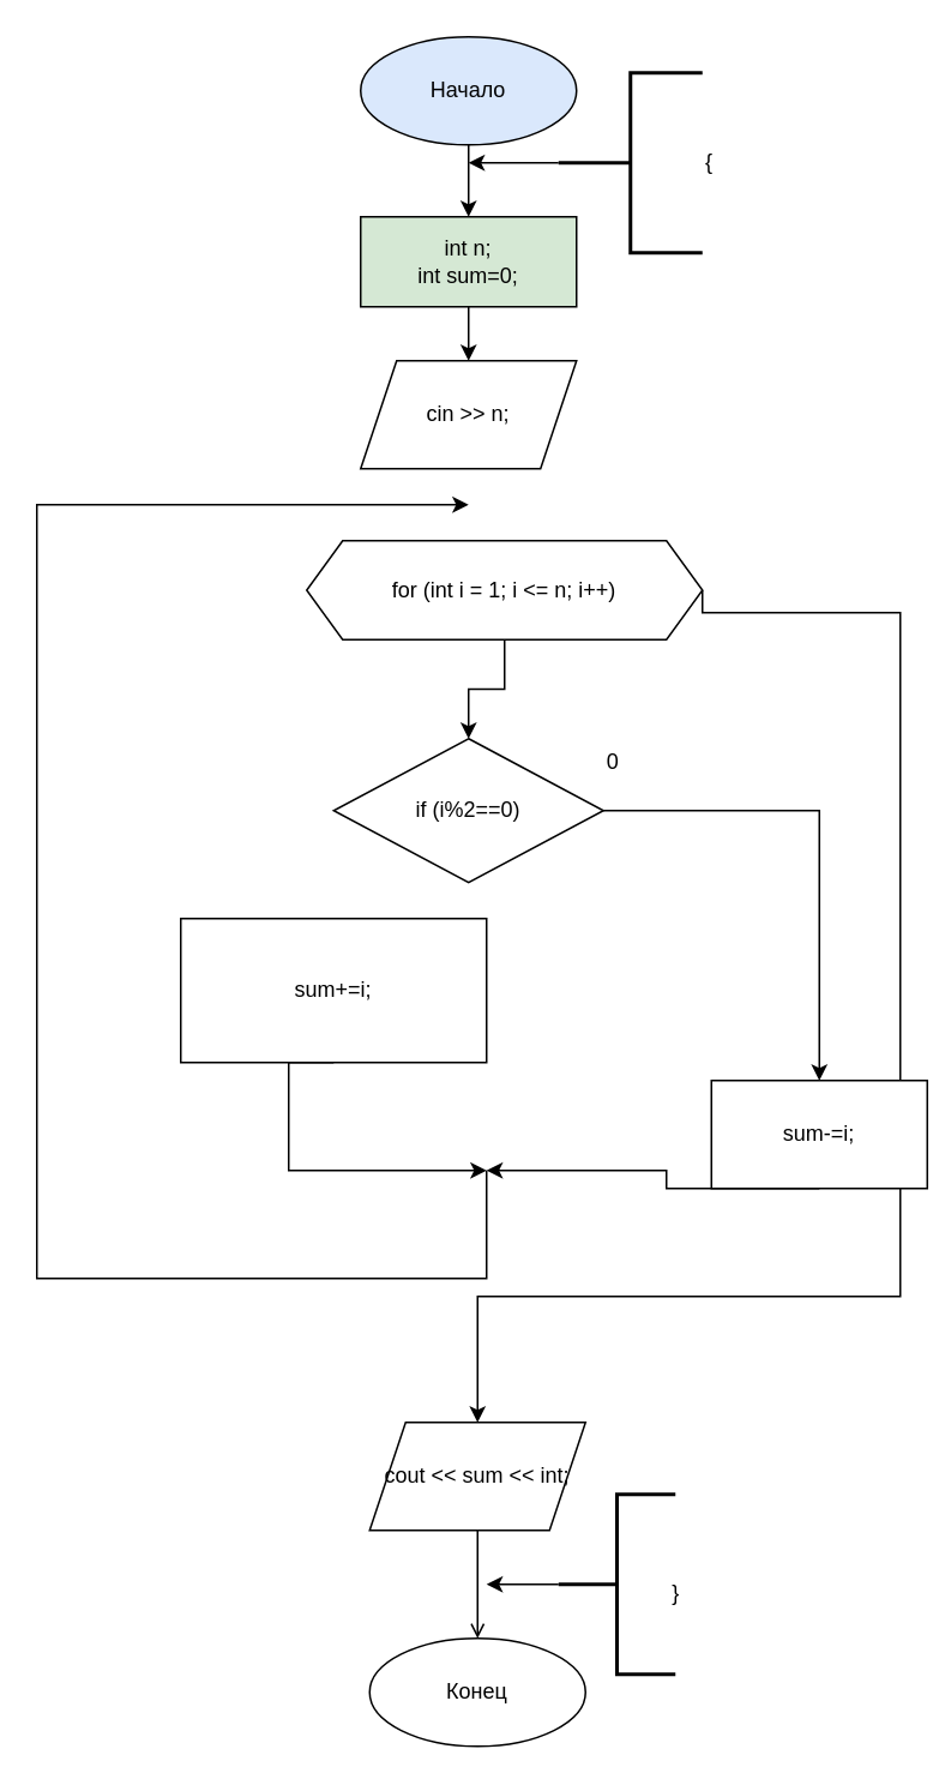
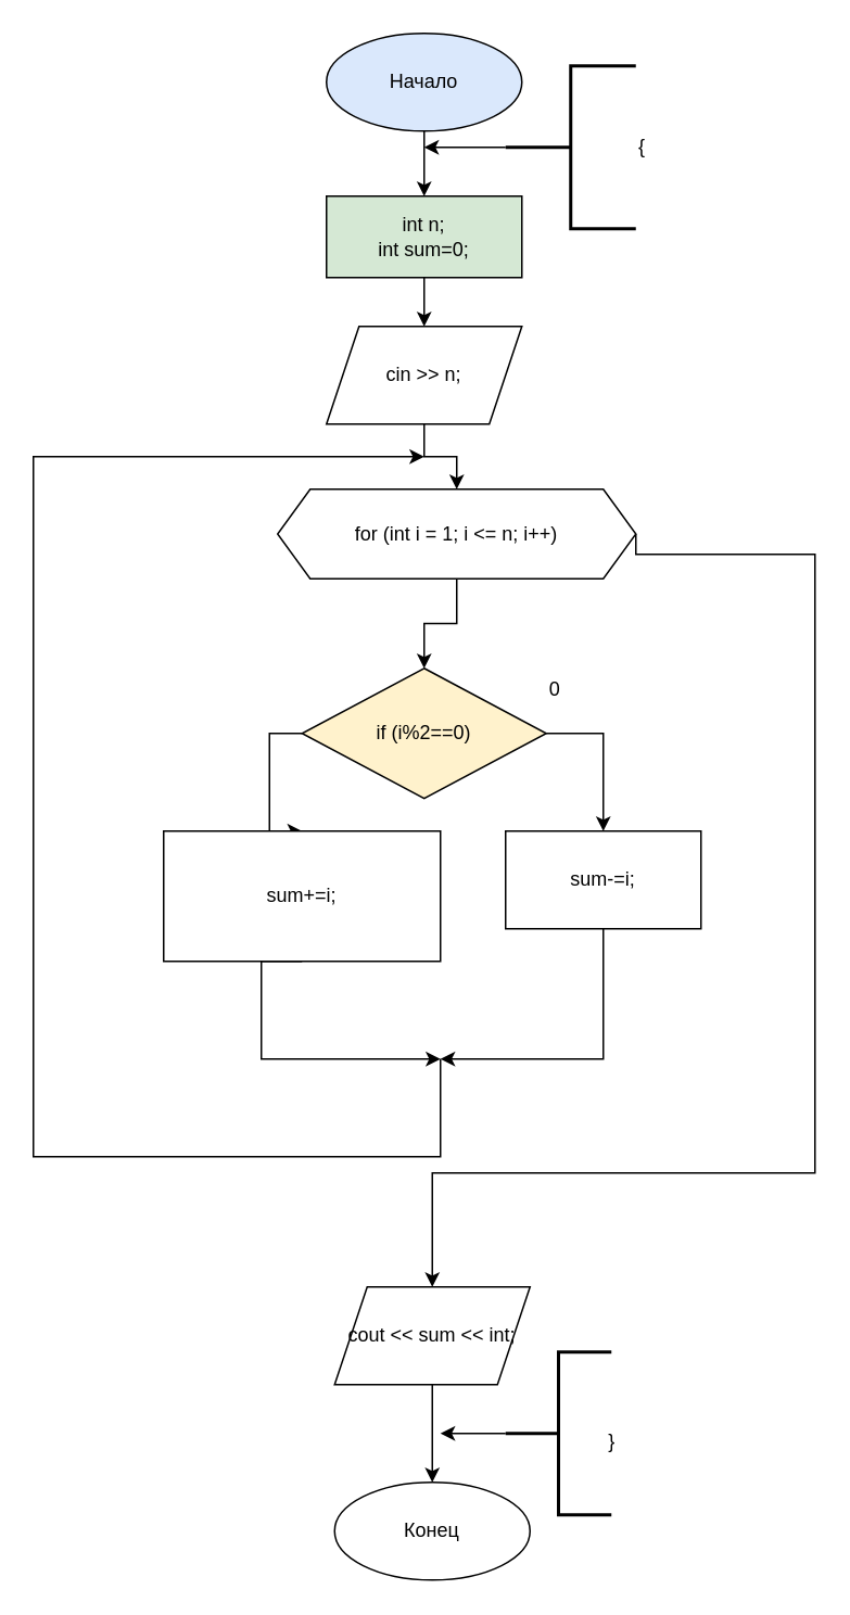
  <mxCell id="0" />
  <mxCell id="1" parent="0" />
  <mxCell id="2" style="edgeStyle=orthogonalEdgeStyle;rounded=0;orthogonalLoop=1;jettySize=auto;html=1;exitX=0.5;exitY=1;exitDx=0;exitDy=0;entryX=0.5;entryY=0;entryDx=0;entryDy=0;" edge="1" parent="1" source="3" target="5"><mxGeometry relative="1" as="geometry"><Array as="points"><mxPoint x="260" y="100" /><mxPoint x="260" y="100" /></Array></mxGeometry></mxCell>
  <mxCell id="3" value="Начало" style="ellipse;whiteSpace=wrap;html=1;fillColor=#dae8fc;" vertex="1" parent="1"><mxGeometry x="200" y="20" width="120" height="60" as="geometry" /></mxCell>
  <mxCell id="4" style="edgeStyle=orthogonalEdgeStyle;rounded=0;orthogonalLoop=1;jettySize=auto;html=1;exitX=0.5;exitY=1;exitDx=0;exitDy=0;entryX=0.5;entryY=0;entryDx=0;entryDy=0;" edge="1" parent="1" source="5" target="9"><mxGeometry relative="1" as="geometry" /></mxCell>
  <mxCell id="5" value="&lt;div&gt;int n;&lt;/div&gt;&lt;div&gt;int sum=0;&lt;/div&gt;" style="rounded=0;whiteSpace=wrap;html=1;fillColor=#d5e8d4;" vertex="1" parent="1"><mxGeometry x="200" y="120" width="120" height="50" as="geometry" /></mxCell>
  <mxCell id="6" style="edgeStyle=orthogonalEdgeStyle;rounded=0;orthogonalLoop=1;jettySize=auto;html=1;exitX=0;exitY=0.5;exitDx=0;exitDy=0;exitPerimeter=0;" edge="1" parent="1" source="7"><mxGeometry relative="1" as="geometry"><mxPoint x="260" y="90" as="targetPoint" /></mxGeometry></mxCell>
  <mxCell id="7" value="{" style="strokeWidth=2;html=1;shape=mxgraph.flowchart.annotation_2;align=left;labelPosition=right;pointerEvents=1;" vertex="1" parent="1"><mxGeometry x="310" y="40" width="80" height="100" as="geometry" /></mxCell>
+ <mxCell id="8" style="edgeStyle=orthogonalEdgeStyle;rounded=0;orthogonalLoop=1;jettySize=auto;html=1;exitX=0.5;exitY=1;exitDx=0;exitDy=0;entryX=0.5;entryY=0;entryDx=0;entryDy=0;" edge="1" parent="1" source="9" target="12"><mxGeometry relative="1" as="geometry" /></mxCell>
  <mxCell id="9" value="cin &amp;gt;&amp;gt; n;" style="shape=parallelogram;perimeter=parallelogramPerimeter;whiteSpace=wrap;html=1;fixedSize=1;" vertex="1" parent="1"><mxGeometry x="200" y="200" width="120" height="60" as="geometry" /></mxCell>
  <mxCell id="10" style="edgeStyle=orthogonalEdgeStyle;rounded=0;orthogonalLoop=1;jettySize=auto;html=1;entryX=0.5;entryY=0;entryDx=0;entryDy=0;" edge="1" parent="1" source="12" target="15"><mxGeometry relative="1" as="geometry" /></mxCell>
  <mxCell id="11" style="edgeStyle=orthogonalEdgeStyle;rounded=0;orthogonalLoop=1;jettySize=auto;html=1;exitX=1;exitY=0.5;exitDx=0;exitDy=0;entryX=0.5;entryY=0;entryDx=0;entryDy=0;" edge="1" parent="1" source="12" target="22"><mxGeometry relative="1" as="geometry"><mxPoint x="501.6" y="720" as="targetPoint" /><Array as="points"><mxPoint x="500" y="340" /><mxPoint x="500" y="720" /><mxPoint x="265" y="720" /></Array></mxGeometry></mxCell>
  <mxCell id="12" value="for (int i = 1; i &amp;lt;= n; i++)" style="shape=hexagon;perimeter=hexagonPerimeter2;whiteSpace=wrap;html=1;fixedSize=1;" vertex="1" parent="1"><mxGeometry x="170" y="300" width="220" height="55" as="geometry" /></mxCell>
+ <mxCell id="13" style="edgeStyle=orthogonalEdgeStyle;rounded=0;orthogonalLoop=1;jettySize=auto;html=1;exitX=0;exitY=0.5;exitDx=0;exitDy=0;" edge="1" parent="1" source="15" target="17"><mxGeometry relative="1" as="geometry" /></mxCell>
  <mxCell id="14" style="edgeStyle=orthogonalEdgeStyle;rounded=0;orthogonalLoop=1;jettySize=auto;html=1;exitX=1;exitY=0.5;exitDx=0;exitDy=0;entryX=0.5;entryY=0;entryDx=0;entryDy=0;" edge="1" parent="1" source="15" target="19"><mxGeometry relative="1" as="geometry" /></mxCell>
- <mxCell id="15" value="if (i%2==0)" style="rhombus;whiteSpace=wrap;html=1;" vertex="1" parent="1"><mxGeometry x="185" y="410" width="150" height="80" as="geometry" /></mxCell>
+ <mxCell id="15" value="if (i%2==0)" style="rhombus;whiteSpace=wrap;html=1;fillColor=#fff2cc;" vertex="1" parent="1"><mxGeometry x="185" y="410" width="150" height="80" as="geometry" /></mxCell>
  <mxCell id="16" style="edgeStyle=orthogonalEdgeStyle;rounded=0;orthogonalLoop=1;jettySize=auto;html=1;exitX=0.5;exitY=1;exitDx=0;exitDy=0;" edge="1" parent="1" source="17"><mxGeometry relative="1" as="geometry"><mxPoint x="270" y="650" as="targetPoint" /><Array as="points"><mxPoint x="160" y="650" /></Array></mxGeometry></mxCell>
  <mxCell id="17" value="sum+=i;" style="rounded=0;whiteSpace=wrap;html=1;" vertex="1" parent="1"><mxGeometry x="100" y="510" width="170" height="80" as="geometry" /></mxCell>
  <mxCell id="18" style="edgeStyle=orthogonalEdgeStyle;rounded=0;orthogonalLoop=1;jettySize=auto;html=1;exitX=0.5;exitY=1;exitDx=0;exitDy=0;" edge="1" parent="1" source="19"><mxGeometry relative="1" as="geometry"><mxPoint x="270" y="650" as="targetPoint" /><Array as="points"><mxPoint x="370" y="650" /></Array></mxGeometry></mxCell>
- <mxCell id="19" value="sum-=i;" style="rounded=0;whiteSpace=wrap;html=1;" vertex="1" parent="1"><mxGeometry x="395" y="600" width="120" height="60" as="geometry" /></mxCell>
+ <mxCell id="19" value="sum-=i;" style="rounded=0;whiteSpace=wrap;html=1;" vertex="1" parent="1"><mxGeometry x="310" y="510" width="120" height="60" as="geometry" /></mxCell>
  <mxCell id="20" value="0" style="text;html=1;align=center;verticalAlign=middle;resizable=0;points=[];autosize=1;strokeColor=none;fillColor=none;" vertex="1" parent="1"><mxGeometry x="325" y="408" width="30" height="30" as="geometry" /></mxCell>
- <mxCell id="21" style="edgeStyle=orthogonalEdgeStyle;rounded=0;orthogonalLoop=1;jettySize=auto;html=1;exitX=0.5;exitY=1;exitDx=0;exitDy=0;entryX=0.5;entryY=0;entryDx=0;entryDy=0;endArrow=open;" edge="1" parent="1" source="22" target="24"><mxGeometry relative="1" as="geometry" /></mxCell>
+ <mxCell id="21" style="edgeStyle=orthogonalEdgeStyle;rounded=0;orthogonalLoop=1;jettySize=auto;html=1;exitX=0.5;exitY=1;exitDx=0;exitDy=0;entryX=0.5;entryY=0;entryDx=0;entryDy=0;" edge="1" parent="1" source="22" target="24"><mxGeometry relative="1" as="geometry" /></mxCell>
  <mxCell id="22" value="cout &amp;lt;&amp;lt; sum &amp;lt;&amp;lt; int;" style="shape=parallelogram;perimeter=parallelogramPerimeter;whiteSpace=wrap;html=1;fixedSize=1;" vertex="1" parent="1"><mxGeometry x="205" y="790" width="120" height="60" as="geometry" /></mxCell>
  <mxCell id="23" value="" style="endArrow=classic;html=1;rounded=0;" edge="1" parent="1"><mxGeometry width="50" height="50" relative="1" as="geometry"><mxPoint x="270" y="650" as="sourcePoint" /><mxPoint x="260" y="280" as="targetPoint" /><Array as="points"><mxPoint x="270" y="710" /><mxPoint x="140" y="710" /><mxPoint x="20" y="710" /><mxPoint x="20" y="480" /><mxPoint x="20" y="280" /></Array></mxGeometry></mxCell>
  <mxCell id="24" value="Конец" style="ellipse;whiteSpace=wrap;html=1;" vertex="1" parent="1"><mxGeometry x="205" y="910" width="120" height="60" as="geometry" /></mxCell>
  <mxCell id="25" style="edgeStyle=orthogonalEdgeStyle;rounded=0;orthogonalLoop=1;jettySize=auto;html=1;exitX=0;exitY=0.5;exitDx=0;exitDy=0;exitPerimeter=0;" edge="1" parent="1" source="26"><mxGeometry relative="1" as="geometry"><mxPoint x="270" y="880" as="targetPoint" /></mxGeometry></mxCell>
  <mxCell id="26" value="" style="strokeWidth=2;html=1;shape=mxgraph.flowchart.annotation_2;align=left;labelPosition=right;pointerEvents=1;" vertex="1" parent="1"><mxGeometry x="310" y="830" width="65" height="100" as="geometry" /></mxCell>
  <mxCell id="27" value="}" style="text;html=1;align=center;verticalAlign=middle;resizable=0;points=[];autosize=1;strokeColor=none;fillColor=none;" vertex="1" parent="1"><mxGeometry x="360" y="870" width="30" height="30" as="geometry" /></mxCell>
